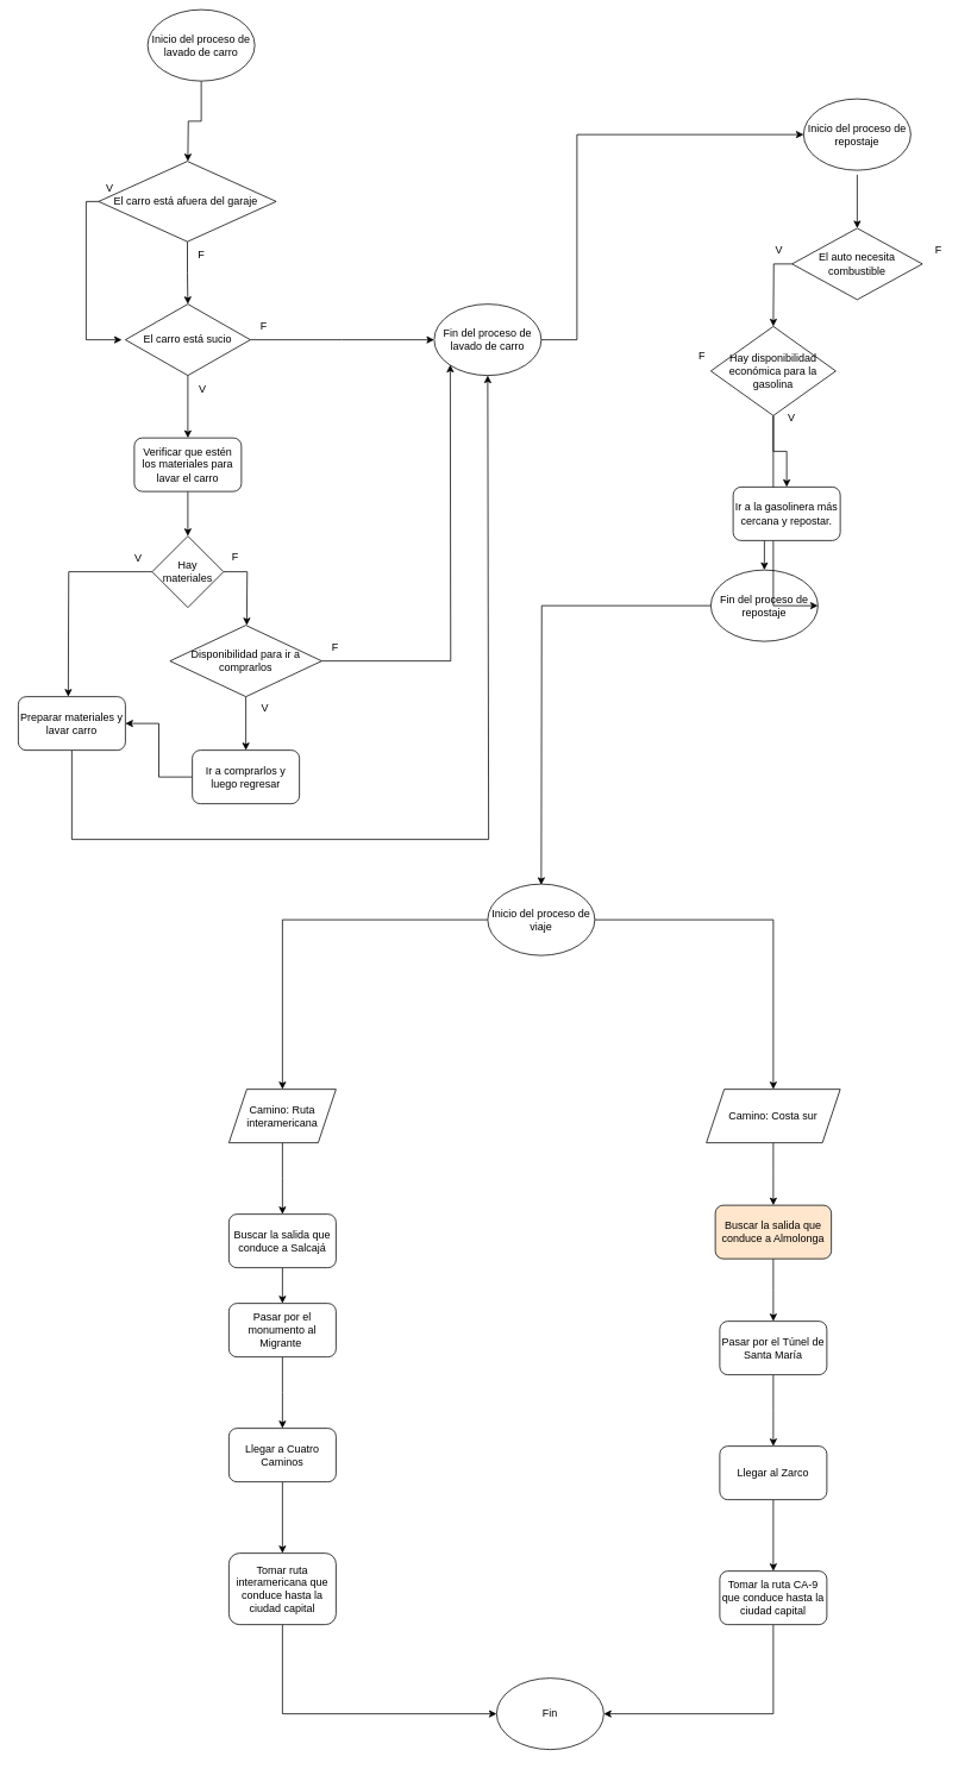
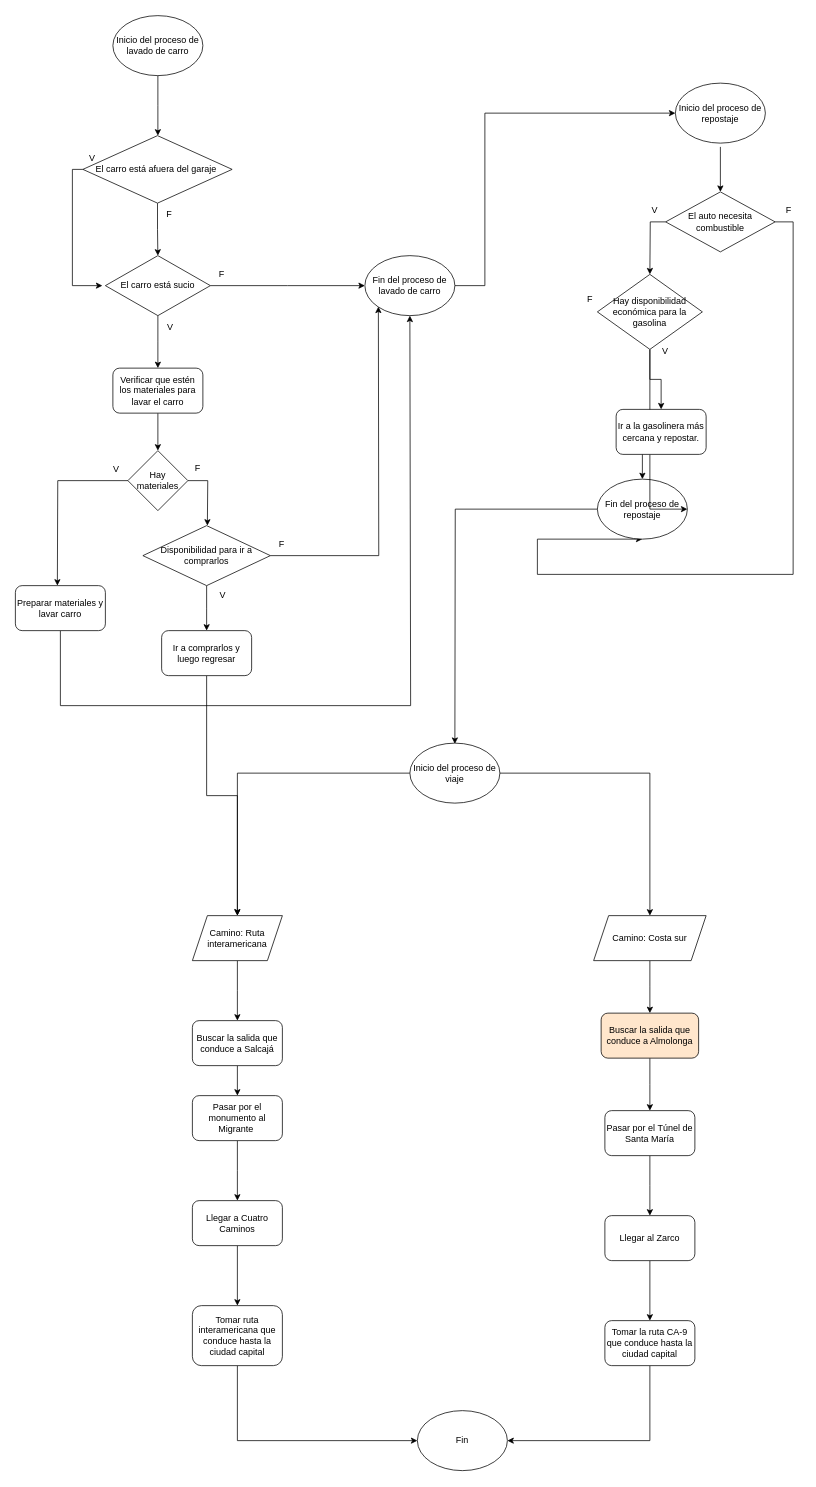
  <mxCell id="0" />
  <mxCell id="1" parent="0" />
  <mxCell id="2" style="edgeStyle=orthogonalEdgeStyle;rounded=0;orthogonalLoop=1;jettySize=auto;html=1;" parent="1" source="3" edge="1"><mxGeometry relative="1" as="geometry"><mxPoint x="210" y="180" as="targetPoint" /></mxGeometry></mxCell>
- <mxCell id="3" value="Inicio del proceso de lavado de carro" style="ellipse;whiteSpace=wrap;html=1;" parent="1" vertex="1"><mxGeometry x="165" y="10" width="120" height="80" as="geometry" /></mxCell>
+ <mxCell id="3" value="Inicio del proceso de lavado de carro" style="ellipse;whiteSpace=wrap;html=1;" parent="1" vertex="1"><mxGeometry x="150" y="20" width="120" height="80" as="geometry" /></mxCell>
  <mxCell id="4" style="edgeStyle=orthogonalEdgeStyle;rounded=0;orthogonalLoop=1;jettySize=auto;html=1;entryX=0.5;entryY=0;entryDx=0;entryDy=0;" parent="1" source="6" target="10" edge="1"><mxGeometry relative="1" as="geometry"><mxPoint x="356" y="310" as="targetPoint" /></mxGeometry></mxCell>
  <mxCell id="5" style="edgeStyle=orthogonalEdgeStyle;rounded=0;orthogonalLoop=1;jettySize=auto;html=1;" parent="1" source="6" edge="1"><mxGeometry relative="1" as="geometry"><mxPoint x="136" y="380" as="targetPoint" /><Array as="points"><mxPoint x="96" y="225" /></Array></mxGeometry></mxCell>
  <mxCell id="6" value="El carro está afuera del garaje&amp;nbsp;" style="rhombus;whiteSpace=wrap;html=1;" parent="1" vertex="1"><mxGeometry x="110" y="180" width="199" height="90" as="geometry" /></mxCell>
  <mxCell id="7" value="F" style="text;html=1;align=center;verticalAlign=middle;resizable=0;points=[];autosize=1;strokeColor=none;fillColor=none;" parent="1" vertex="1"><mxGeometry x="210" y="270" width="30" height="30" as="geometry" /></mxCell>
  <mxCell id="8" style="edgeStyle=orthogonalEdgeStyle;rounded=0;orthogonalLoop=1;jettySize=auto;html=1;entryX=0;entryY=0.5;entryDx=0;entryDy=0;" parent="1" source="10" edge="1"><mxGeometry relative="1" as="geometry"><mxPoint x="486" y="380" as="targetPoint" /></mxGeometry></mxCell>
  <mxCell id="9" style="edgeStyle=orthogonalEdgeStyle;rounded=0;orthogonalLoop=1;jettySize=auto;html=1;" parent="1" source="10" edge="1"><mxGeometry relative="1" as="geometry"><mxPoint x="210" y="490" as="targetPoint" /></mxGeometry></mxCell>
  <mxCell id="10" value="El carro está sucio" style="rhombus;whiteSpace=wrap;html=1;" parent="1" vertex="1"><mxGeometry x="140" y="340" width="140" height="80" as="geometry" /></mxCell>
  <mxCell id="11" value="F" style="text;html=1;align=center;verticalAlign=middle;resizable=0;points=[];autosize=1;strokeColor=none;fillColor=none;" parent="1" vertex="1"><mxGeometry x="280" y="350" width="30" height="30" as="geometry" /></mxCell>
  <mxCell id="12" value="V" style="text;html=1;align=center;verticalAlign=middle;resizable=0;points=[];autosize=1;strokeColor=none;fillColor=none;" parent="1" vertex="1"><mxGeometry x="107" y="195" width="30" height="30" as="geometry" /></mxCell>
  <mxCell id="13" value="V" style="text;html=1;align=center;verticalAlign=middle;resizable=0;points=[];autosize=1;strokeColor=none;fillColor=none;" parent="1" vertex="1"><mxGeometry x="211" y="421" width="30" height="30" as="geometry" /></mxCell>
  <mxCell id="14" style="edgeStyle=orthogonalEdgeStyle;rounded=0;orthogonalLoop=1;jettySize=auto;html=1;entryX=0.5;entryY=0;entryDx=0;entryDy=0;" parent="1" source="15" target="18" edge="1"><mxGeometry relative="1" as="geometry" /></mxCell>
  <mxCell id="15" value="Verificar que estén los materiales para lavar el carro" style="rounded=1;whiteSpace=wrap;html=1;" parent="1" vertex="1"><mxGeometry x="150" y="490" width="120" height="60" as="geometry" /></mxCell>
  <mxCell id="16" style="edgeStyle=orthogonalEdgeStyle;rounded=0;orthogonalLoop=1;jettySize=auto;html=1;" parent="1" source="18" edge="1"><mxGeometry relative="1" as="geometry"><mxPoint x="276" y="700" as="targetPoint" /></mxGeometry></mxCell>
  <mxCell id="17" style="edgeStyle=orthogonalEdgeStyle;rounded=0;orthogonalLoop=1;jettySize=auto;html=1;" parent="1" source="18" edge="1"><mxGeometry relative="1" as="geometry"><mxPoint x="76" y="780" as="targetPoint" /></mxGeometry></mxCell>
  <mxCell id="18" value="Hay materiales" style="rhombus;whiteSpace=wrap;html=1;" parent="1" vertex="1"><mxGeometry x="170" y="600" width="80" height="80" as="geometry" /></mxCell>
  <mxCell id="19" style="edgeStyle=orthogonalEdgeStyle;rounded=0;orthogonalLoop=1;jettySize=auto;html=1;entryX=0;entryY=1;entryDx=0;entryDy=0;" parent="1" source="21" edge="1"><mxGeometry relative="1" as="geometry"><mxPoint x="504" y="408" as="targetPoint" /></mxGeometry></mxCell>
  <mxCell id="20" style="edgeStyle=orthogonalEdgeStyle;rounded=0;orthogonalLoop=1;jettySize=auto;html=1;" parent="1" source="21" edge="1"><mxGeometry relative="1" as="geometry"><mxPoint x="275" y="840" as="targetPoint" /></mxGeometry></mxCell>
  <mxCell id="21" value="Disponibilidad para ir a comprarlos" style="rhombus;whiteSpace=wrap;html=1;" parent="1" vertex="1"><mxGeometry x="190" y="700" width="170" height="80" as="geometry" /></mxCell>
  <mxCell id="22" value="F" style="text;html=1;align=center;verticalAlign=middle;resizable=0;points=[];autosize=1;strokeColor=none;fillColor=none;" parent="1" vertex="1"><mxGeometry x="360" y="710" width="30" height="30" as="geometry" /></mxCell>
  <mxCell id="23" value="F" style="text;html=1;align=center;verticalAlign=middle;resizable=0;points=[];autosize=1;strokeColor=none;fillColor=none;" parent="1" vertex="1"><mxGeometry x="248" y="609" width="30" height="30" as="geometry" /></mxCell>
  <mxCell id="24" value="V" style="text;html=1;align=center;verticalAlign=middle;resizable=0;points=[];autosize=1;strokeColor=none;fillColor=none;" parent="1" vertex="1"><mxGeometry x="139" y="610" width="30" height="30" as="geometry" /></mxCell>
  <mxCell id="25" style="edgeStyle=orthogonalEdgeStyle;rounded=0;orthogonalLoop=1;jettySize=auto;html=1;entryX=0.5;entryY=1;entryDx=0;entryDy=0;" parent="1" source="26" edge="1"><mxGeometry relative="1" as="geometry"><mxPoint x="546" y="420" as="targetPoint" /><Array as="points"><mxPoint x="80" y="940" /><mxPoint x="547" y="940" /></Array></mxGeometry></mxCell>
  <mxCell id="26" value="Preparar materiales y lavar carro" style="rounded=1;whiteSpace=wrap;html=1;" parent="1" vertex="1"><mxGeometry x="20" y="780" width="120" height="60" as="geometry" /></mxCell>
  <mxCell id="27" value="V" style="text;html=1;align=center;verticalAlign=middle;resizable=0;points=[];autosize=1;strokeColor=none;fillColor=none;" parent="1" vertex="1"><mxGeometry x="281" y="778" width="30" height="30" as="geometry" /></mxCell>
- <mxCell id="28" style="edgeStyle=orthogonalEdgeStyle;rounded=0;orthogonalLoop=1;jettySize=auto;html=1;entryX=1;entryY=0.5;entryDx=0;entryDy=0;" parent="1" source="29" target="26" edge="1"><mxGeometry relative="1" as="geometry" /></mxCell>
+ <mxCell id="28" style="edgeStyle=orthogonalEdgeStyle;rounded=0;orthogonalLoop=1;jettySize=auto;html=1;" parent="1" source="29" target="52" edge="1"><mxGeometry relative="1" as="geometry" /></mxCell>
  <mxCell id="29" value="Ir a comprarlos y luego regresar" style="rounded=1;whiteSpace=wrap;html=1;" parent="1" vertex="1"><mxGeometry x="215" y="840" width="120" height="60" as="geometry" /></mxCell>
  <mxCell id="30" style="edgeStyle=orthogonalEdgeStyle;rounded=0;orthogonalLoop=1;jettySize=auto;html=1;entryX=0;entryY=0.5;entryDx=0;entryDy=0;" edge="1" parent="1" source="31" target="47"><mxGeometry relative="1" as="geometry"><mxPoint x="686" y="380" as="targetPoint" /><Array as="points"><mxPoint x="646" y="380" /><mxPoint x="646" y="150" /></Array></mxGeometry></mxCell>
  <mxCell id="31" value="Fin del proceso de lavado de carro" style="ellipse;whiteSpace=wrap;html=1;" vertex="1" parent="1"><mxGeometry x="486" y="340" width="120" height="80" as="geometry" /></mxCell>
  <mxCell id="32" style="edgeStyle=orthogonalEdgeStyle;rounded=0;orthogonalLoop=1;jettySize=auto;html=1;" edge="1" parent="1"><mxGeometry relative="1" as="geometry"><mxPoint x="960" y="255" as="targetPoint" /><mxPoint x="960" y="195" as="sourcePoint" /></mxGeometry></mxCell>
  <mxCell id="33" style="edgeStyle=orthogonalEdgeStyle;rounded=0;orthogonalLoop=1;jettySize=auto;html=1;" edge="1" parent="1" source="35"><mxGeometry relative="1" as="geometry"><mxPoint x="866" y="365" as="targetPoint" /></mxGeometry></mxCell>
+ <mxCell id="34" style="edgeStyle=orthogonalEdgeStyle;rounded=0;orthogonalLoop=1;jettySize=auto;html=1;entryX=0.5;entryY=1;entryDx=0;entryDy=0;" edge="1" parent="1" source="35" target="42"><mxGeometry relative="1" as="geometry"><mxPoint x="1056" y="365" as="targetPoint" /><Array as="points"><mxPoint x="1057" y="295" /><mxPoint x="1057" y="765" /><mxPoint x="716" y="765" /></Array></mxGeometry></mxCell>
  <mxCell id="35" value="El auto necesita combustible" style="rhombus;whiteSpace=wrap;html=1;" vertex="1" parent="1"><mxGeometry x="887" y="255" width="146" height="80" as="geometry" /></mxCell>
  <mxCell id="36" value="V" style="text;html=1;align=center;verticalAlign=middle;resizable=0;points=[];autosize=1;strokeColor=none;fillColor=none;" vertex="1" parent="1"><mxGeometry x="857" y="265" width="30" height="30" as="geometry" /></mxCell>
  <mxCell id="37" value="F" style="text;html=1;align=center;verticalAlign=middle;resizable=0;points=[];autosize=1;strokeColor=none;fillColor=none;" vertex="1" parent="1"><mxGeometry x="1036" y="265" width="30" height="30" as="geometry" /></mxCell>
  <mxCell id="38" style="edgeStyle=orthogonalEdgeStyle;rounded=0;orthogonalLoop=1;jettySize=auto;html=1;entryX=0.5;entryY=0;entryDx=0;entryDy=0;" edge="1" parent="1" source="40" target="42"><mxGeometry relative="1" as="geometry"><mxPoint x="666" y="475" as="targetPoint" /></mxGeometry></mxCell>
  <mxCell id="39" style="edgeStyle=orthogonalEdgeStyle;rounded=0;orthogonalLoop=1;jettySize=auto;html=1;entryX=0.5;entryY=0;entryDx=0;entryDy=0;" edge="1" parent="1" source="40" target="46"><mxGeometry relative="1" as="geometry"><mxPoint x="866" y="545" as="targetPoint" /></mxGeometry></mxCell>
  <mxCell id="40" value="Hay disponibilidad económica para la gasolina" style="rhombus;whiteSpace=wrap;html=1;" vertex="1" parent="1"><mxGeometry x="796" y="365" width="140" height="100" as="geometry" /></mxCell>
  <mxCell id="41" style="edgeStyle=orthogonalEdgeStyle;rounded=0;orthogonalLoop=1;jettySize=auto;html=1;" edge="1" parent="1" source="42"><mxGeometry relative="1" as="geometry"><mxPoint x="606" y="991" as="targetPoint" /></mxGeometry></mxCell>
  <mxCell id="42" value="Fin del proceso de repostaje" style="ellipse;whiteSpace=wrap;html=1;" vertex="1" parent="1"><mxGeometry x="796" y="638" width="120" height="80" as="geometry" /></mxCell>
  <mxCell id="43" value="F" style="text;html=1;align=center;verticalAlign=middle;resizable=0;points=[];autosize=1;strokeColor=none;fillColor=none;" vertex="1" parent="1"><mxGeometry x="771" y="383" width="30" height="30" as="geometry" /></mxCell>
  <mxCell id="44" value="V" style="text;html=1;align=center;verticalAlign=middle;resizable=0;points=[];autosize=1;strokeColor=none;fillColor=none;" vertex="1" parent="1"><mxGeometry x="871" y="453" width="30" height="30" as="geometry" /></mxCell>
  <mxCell id="45" style="edgeStyle=orthogonalEdgeStyle;rounded=0;orthogonalLoop=1;jettySize=auto;html=1;entryX=1;entryY=0.5;entryDx=0;entryDy=0;" edge="1" parent="1" source="46" target="42"><mxGeometry relative="1" as="geometry"><Array as="points"><mxPoint x="866" y="678" /></Array></mxGeometry></mxCell>
  <mxCell id="46" value="Ir a la gasolinera más cercana y repostar." style="rounded=1;whiteSpace=wrap;html=1;" vertex="1" parent="1"><mxGeometry x="821" y="545" width="120" height="60" as="geometry" /></mxCell>
  <mxCell id="47" value="Inicio del proceso de repostaje" style="ellipse;whiteSpace=wrap;html=1;" vertex="1" parent="1"><mxGeometry x="900" y="110" width="120" height="80" as="geometry" /></mxCell>
  <mxCell id="48" style="edgeStyle=orthogonalEdgeStyle;rounded=0;orthogonalLoop=1;jettySize=auto;html=1;entryX=0.5;entryY=0;entryDx=0;entryDy=0;" edge="1" parent="1" source="50" target="52"><mxGeometry relative="1" as="geometry"><Array as="points"><mxPoint x="316" y="1030" /></Array></mxGeometry></mxCell>
  <mxCell id="49" style="edgeStyle=orthogonalEdgeStyle;rounded=0;orthogonalLoop=1;jettySize=auto;html=1;entryX=0.5;entryY=0;entryDx=0;entryDy=0;" edge="1" parent="1" source="50" target="54"><mxGeometry relative="1" as="geometry"><Array as="points"><mxPoint x="866" y="1030" /></Array></mxGeometry></mxCell>
  <mxCell id="50" value="Inicio del proceso de viaje" style="ellipse;whiteSpace=wrap;html=1;" vertex="1" parent="1"><mxGeometry x="546" y="990" width="120" height="80" as="geometry" /></mxCell>
  <mxCell id="51" style="edgeStyle=orthogonalEdgeStyle;rounded=0;orthogonalLoop=1;jettySize=auto;html=1;" edge="1" parent="1" source="52"><mxGeometry relative="1" as="geometry"><mxPoint x="316" y="1360" as="targetPoint" /></mxGeometry></mxCell>
  <mxCell id="52" value="Camino: Ruta interamericana" style="shape=parallelogram;perimeter=parallelogramPerimeter;whiteSpace=wrap;html=1;fixedSize=1;" vertex="1" parent="1"><mxGeometry x="256" y="1220" width="120" height="60" as="geometry" /></mxCell>
  <mxCell id="53" style="edgeStyle=orthogonalEdgeStyle;rounded=0;orthogonalLoop=1;jettySize=auto;html=1;" edge="1" parent="1" source="54"><mxGeometry relative="1" as="geometry"><mxPoint x="866" y="1350" as="targetPoint" /></mxGeometry></mxCell>
  <mxCell id="54" value="Camino: Costa sur" style="shape=parallelogram;perimeter=parallelogramPerimeter;whiteSpace=wrap;html=1;fixedSize=1;" vertex="1" parent="1"><mxGeometry x="791" y="1220" width="150" height="60" as="geometry" /></mxCell>
  <mxCell id="55" style="edgeStyle=orthogonalEdgeStyle;rounded=0;orthogonalLoop=1;jettySize=auto;html=1;entryX=0.5;entryY=0;entryDx=0;entryDy=0;" edge="1" parent="1" source="56" target="58"><mxGeometry relative="1" as="geometry" /></mxCell>
  <mxCell id="56" value="Buscar la salida que conduce a Salcajá" style="rounded=1;whiteSpace=wrap;html=1;" vertex="1" parent="1"><mxGeometry x="256" y="1360" width="120" height="60" as="geometry" /></mxCell>
  <mxCell id="57" style="edgeStyle=orthogonalEdgeStyle;rounded=0;orthogonalLoop=1;jettySize=auto;html=1;" edge="1" parent="1" source="58"><mxGeometry relative="1" as="geometry"><mxPoint x="316" y="1600" as="targetPoint" /></mxGeometry></mxCell>
  <mxCell id="58" value="Pasar por el monumento al Migrante&amp;nbsp;" style="rounded=1;whiteSpace=wrap;html=1;" vertex="1" parent="1"><mxGeometry x="256" y="1460" width="120" height="60" as="geometry" /></mxCell>
  <mxCell id="59" style="edgeStyle=orthogonalEdgeStyle;rounded=0;orthogonalLoop=1;jettySize=auto;html=1;entryX=0;entryY=0.5;entryDx=0;entryDy=0;" edge="1" parent="1" source="60" target="71"><mxGeometry relative="1" as="geometry"><Array as="points"><mxPoint x="316" y="1920" /></Array></mxGeometry></mxCell>
  <mxCell id="60" value="Tomar ruta interamericana que conduce hasta la ciudad capital" style="rounded=1;whiteSpace=wrap;html=1;" vertex="1" parent="1"><mxGeometry x="256" y="1740" width="120" height="80" as="geometry" /></mxCell>
  <mxCell id="61" style="edgeStyle=orthogonalEdgeStyle;rounded=0;orthogonalLoop=1;jettySize=auto;html=1;" edge="1" parent="1" source="62" target="60"><mxGeometry relative="1" as="geometry" /></mxCell>
  <mxCell id="62" value="Llegar a Cuatro Caminos" style="rounded=1;whiteSpace=wrap;html=1;" vertex="1" parent="1"><mxGeometry x="256" y="1600" width="120" height="60" as="geometry" /></mxCell>
  <mxCell id="63" style="edgeStyle=orthogonalEdgeStyle;rounded=0;orthogonalLoop=1;jettySize=auto;html=1;" edge="1" parent="1" source="64"><mxGeometry relative="1" as="geometry"><mxPoint x="866" y="1480" as="targetPoint" /></mxGeometry></mxCell>
  <mxCell id="64" value="Buscar la salida que conduce a Almolonga" style="rounded=1;whiteSpace=wrap;html=1;fillColor=#ffe6cc;" vertex="1" parent="1"><mxGeometry x="801" y="1350" width="130" height="60" as="geometry" /></mxCell>
  <mxCell id="65" style="edgeStyle=orthogonalEdgeStyle;rounded=0;orthogonalLoop=1;jettySize=auto;html=1;" edge="1" parent="1" source="66"><mxGeometry relative="1" as="geometry"><mxPoint x="866" y="1620" as="targetPoint" /></mxGeometry></mxCell>
  <mxCell id="66" value="Pasar por el Túnel de Santa María" style="rounded=1;whiteSpace=wrap;html=1;" vertex="1" parent="1"><mxGeometry x="806" y="1480" width="120" height="60" as="geometry" /></mxCell>
  <mxCell id="67" value="" style="edgeStyle=orthogonalEdgeStyle;rounded=0;orthogonalLoop=1;jettySize=auto;html=1;" edge="1" parent="1" source="68" target="70"><mxGeometry relative="1" as="geometry" /></mxCell>
  <mxCell id="68" value="Llegar al Zarco" style="rounded=1;whiteSpace=wrap;html=1;" vertex="1" parent="1"><mxGeometry x="806" y="1620" width="120" height="60" as="geometry" /></mxCell>
  <mxCell id="69" style="edgeStyle=orthogonalEdgeStyle;rounded=0;orthogonalLoop=1;jettySize=auto;html=1;entryX=1;entryY=0.5;entryDx=0;entryDy=0;" edge="1" parent="1" source="70" target="71"><mxGeometry relative="1" as="geometry"><Array as="points"><mxPoint x="866" y="1920" /></Array></mxGeometry></mxCell>
  <mxCell id="70" value="Tomar la ruta CA-9 que conduce hasta la ciudad capital" style="rounded=1;whiteSpace=wrap;html=1;" vertex="1" parent="1"><mxGeometry x="806" y="1760" width="120" height="60" as="geometry" /></mxCell>
  <mxCell id="71" value="Fin" style="ellipse;whiteSpace=wrap;html=1;" vertex="1" parent="1"><mxGeometry x="556" y="1880" width="120" height="80" as="geometry" /></mxCell>
